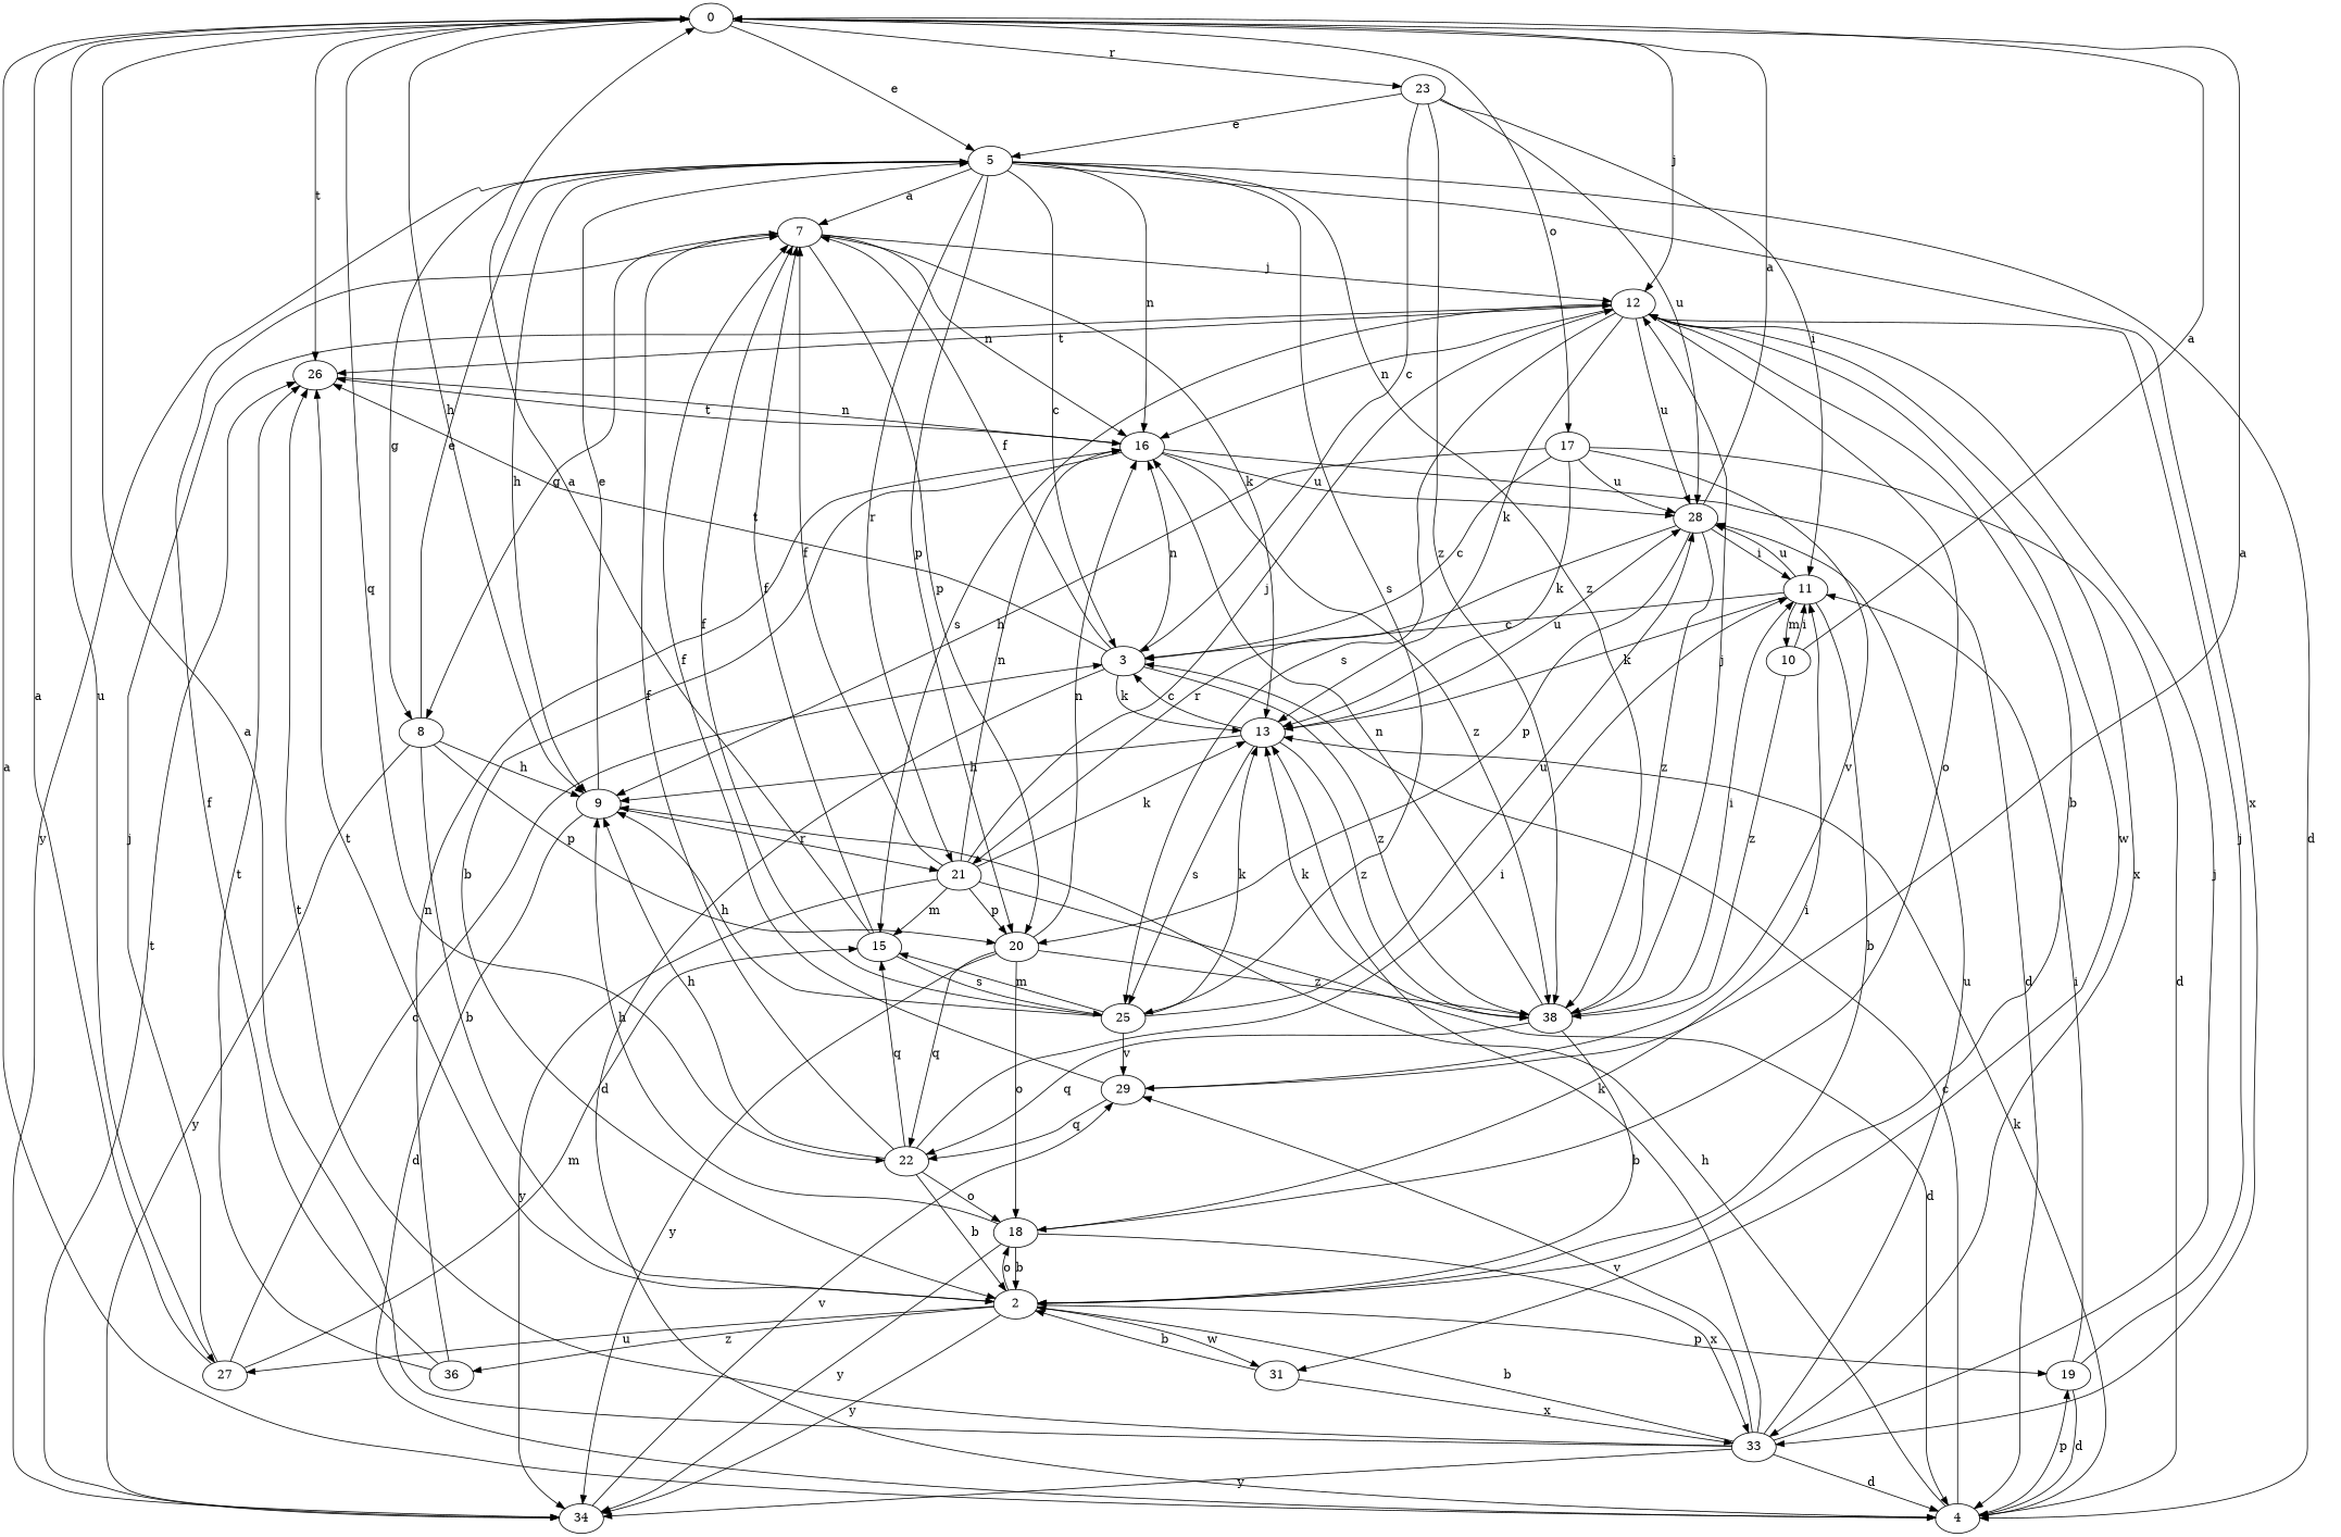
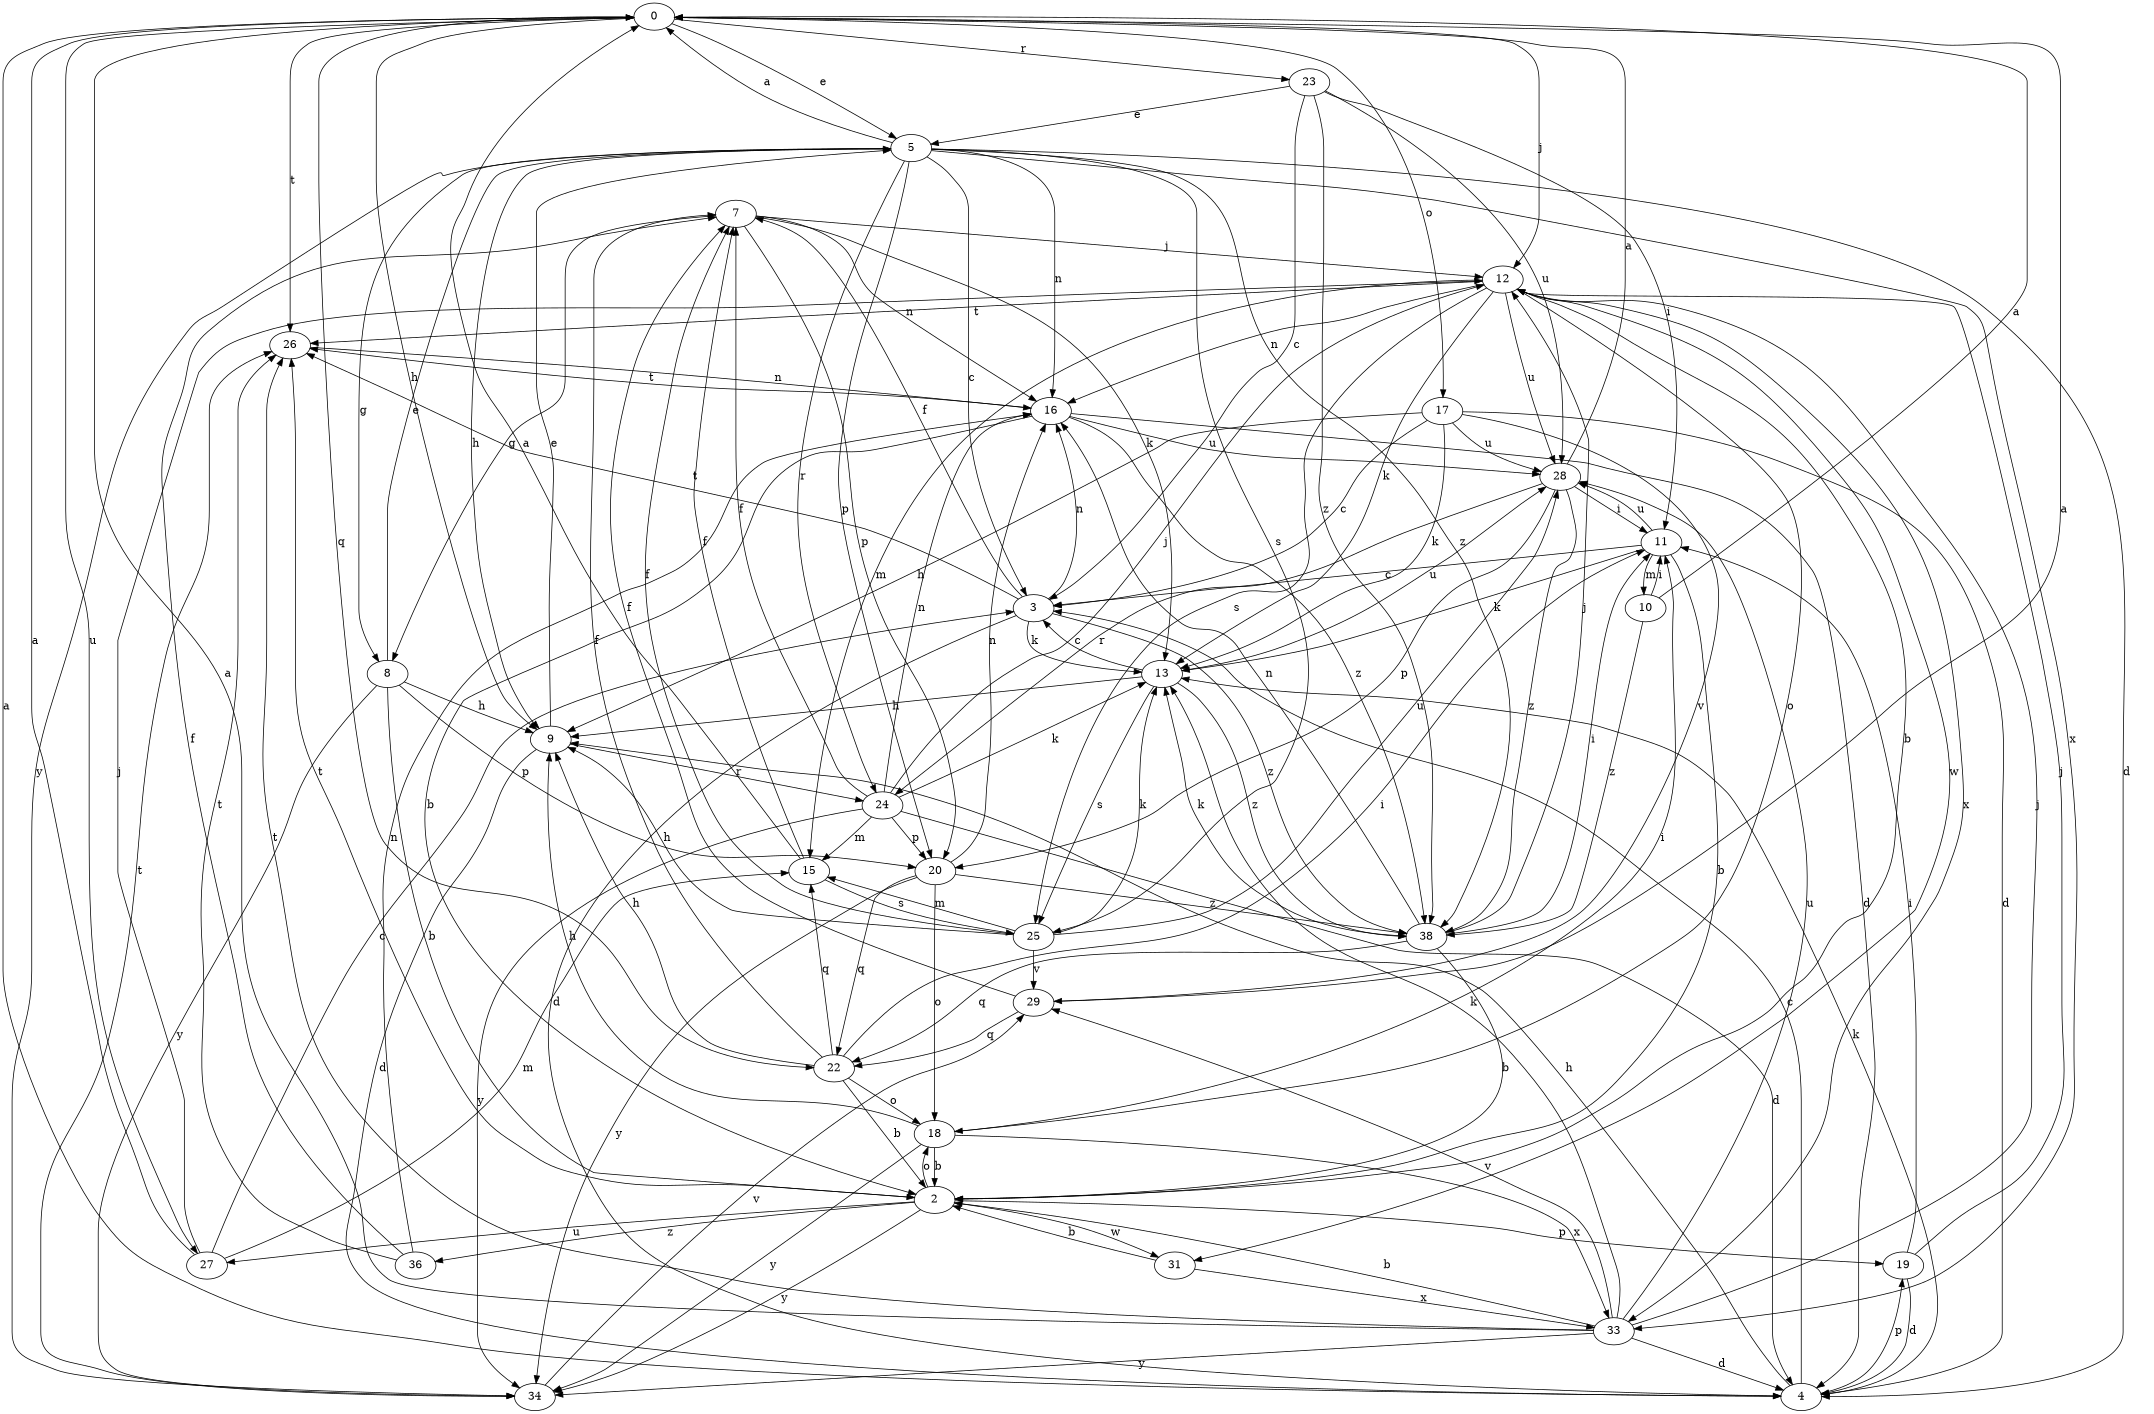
  strict digraph {
    0
    5
    9
    12
    17
    22
    23
    26
    27
    34
    3
    4
    16
    38
    8
    20
-   24 [label=21]
+   24
    25
    33
    2
    18
    31
    13
    28
    15
    29
    7
    11
    19
    36
    n31 [label=10]
    0 -> 5 [label=e]
    0 -> 9 [label=h]
    0 -> 12 [label=j]
    0 -> 17 [label=o]
    0 -> 22 [label=q]
    0 -> 23 [label=r]
    0 -> 26 [label=t]
    0 -> 27 [label=u]
-   5 -> 7 [label=a]
+   5 -> 0 [label=a]
    5 -> 9 [label=h]
    5 -> 34 [label=y]
    5 -> 3 [label=c]
    5 -> 4 [label=d]
    5 -> 16 [label=n]
    5 -> 38 [label=z]
    5 -> 8 [label=g]
    5 -> 20 [label=p]
    5 -> 24 [label=r]
    5 -> 25 [label=s]
    5 -> 33 [label=x]
    9 -> 5 [label=e]
    9 -> 4 [label=d]
    9 -> 24 [label=r]
    12 -> 26 [label=t]
    12 -> 16 [label=n]
    12 -> 25 [label=s]
    12 -> 33 [label=x]
    12 -> 2 [label=b]
    12 -> 18 [label=o]
    12 -> 31 [label=w]
    12 -> 13 [label=k]
    12 -> 28 [label=u]
-   12 -> 15 [label=s]
+   12 -> 15 [label=m]
    17 -> 9 [label=h]
    17 -> 3 [label=c]
    17 -> 4 [label=d]
    17 -> 13 [label=k]
    17 -> 28 [label=u]
    17 -> 29 [label=v]
    22 -> 9 [label=h]
    22 -> 2 [label=b]
    22 -> 18 [label=o]
    22 -> 15 [label=q]
    22 -> 7 [label=f]
    22 -> 11 [label=i]
    23 -> 5 [label=e]
    23 -> 3 [label=c]
    23 -> 38 [label=z]
    23 -> 28 [label=u]
    23 -> 11 [label=i]
    26 -> 16 [label=n]
    27 -> 0 [label=a]
    27 -> 12 [label=j]
    27 -> 3 [label=c]
    27 -> 15 [label=m]
    34 -> 26 [label=t]
    34 -> 29 [label=v]
    3 -> 26 [label=t]
    3 -> 4 [label=d]
    3 -> 16 [label=n]
    3 -> 38 [label=z]
    3 -> 13 [label=k]
    3 -> 7 [label=f]
    4 -> 0 [label=a]
    4 -> 9 [label=h]
    4 -> 3 [label=c]
    4 -> 13 [label=k]
    4 -> 19 [label=p]
    16 -> 26 [label=t]
    16 -> 4 [label=d]
    16 -> 38 [label=z]
    16 -> 2 [label=b]
    16 -> 28 [label=u]
    38 -> 12 [label=j]
    38 -> 22 [label=q]
    38 -> 16 [label=n]
    38 -> 2 [label=b]
    38 -> 13 [label=k]
    38 -> 11 [label=i]
    8 -> 5 [label=e]
    8 -> 9 [label=h]
    8 -> 34 [label=y]
    8 -> 20 [label=p]
    8 -> 2 [label=b]
    20 -> 22 [label=q]
    20 -> 34 [label=y]
    20 -> 16 [label=n]
    20 -> 38 [label=z]
    20 -> 18 [label=o]
    24 -> 12 [label=j]
    24 -> 34 [label=y]
    24 -> 4 [label=d]
    24 -> 16 [label=n]
    24 -> 20 [label=p]
    24 -> 13 [label=k]
    24 -> 15 [label=m]
    24 -> 7 [label=f]
    25 -> 9 [label=h]
    25 -> 13 [label=k]
    25 -> 28 [label=u]
    25 -> 15 [label=m]
    25 -> 29 [label=v]
    25 -> 7 [label=f]
    33 -> 0 [label=a]
    33 -> 12 [label=j]
    33 -> 26 [label=t]
    33 -> 34 [label=y]
    33 -> 4 [label=d]
    33 -> 2 [label=b]
    33 -> 13 [label=k]
    33 -> 28 [label=u]
    33 -> 29 [label=v]
    2 -> 26 [label=t]
    2 -> 27 [label=u]
    2 -> 34 [label=y]
    2 -> 18 [label=o]
    2 -> 31 [label=w]
    2 -> 19 [label=p]
    2 -> 36 [label=z]
    18 -> 9 [label=h]
    18 -> 34 [label=y]
    18 -> 33 [label=x]
    18 -> 2 [label=b]
    18 -> 11 [label=i]
    31 -> 33 [label=x]
    31 -> 2 [label=b]
    13 -> 9 [label=h]
    13 -> 3 [label=c]
    13 -> 38 [label=z]
    13 -> 25 [label=s]
    13 -> 28 [label=u]
    28 -> 0 [label=a]
    28 -> 38 [label=z]
    28 -> 20 [label=p]
    28 -> 24 [label=r]
    28 -> 11 [label=i]
    15 -> 0 [label=a]
    15 -> 25 [label=s]
    15 -> 7 [label=f]
    29 -> 0 [label=a]
    29 -> 22 [label=q]
    29 -> 7 [label=f]
    7 -> 12 [label=j]
    7 -> 16 [label=n]
    7 -> 8 [label=g]
    7 -> 20 [label=p]
    7 -> 13 [label=k]
    11 -> 3 [label=c]
    11 -> 2 [label=b]
    11 -> 13 [label=k]
    11 -> 28 [label=u]
    11 -> n31 [label=m]
    19 -> 12 [label=j]
    19 -> 4 [label=d]
    19 -> 11 [label=i]
    36 -> 26 [label=t]
    36 -> 16 [label=n]
    36 -> 7 [label=f]
    n31 -> 0 [label=a]
    n31 -> 38 [label=z]
    n31 -> 11 [label=i]
  }
